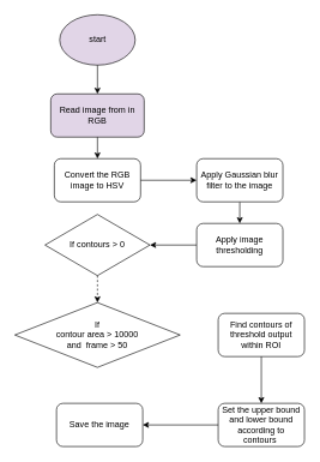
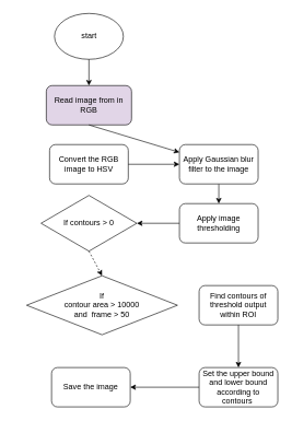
  <mxCell id="0" />
  <mxCell id="1" parent="0" />
- <mxCell id="2" value="start" style="ellipse;whiteSpace=wrap;html=1;fillColor=#e1d5e7;" parent="1" vertex="1"><mxGeometry x="82.5" y="20" width="105" height="70" as="geometry" /></mxCell>
+ <mxCell id="2" value="start" style="ellipse;whiteSpace=wrap;html=1;" parent="1" vertex="1"><mxGeometry x="82.5" y="20" width="105" height="70" as="geometry" /></mxCell>
  <mxCell id="3" value="Read image from in RGB" style="rounded=1;whiteSpace=wrap;html=1;fillColor=#e1d5e7;" parent="1" vertex="1"><mxGeometry x="70" y="130" width="130" height="60" as="geometry" /></mxCell>
  <mxCell id="4" value="Convert the RGB image to HSV" style="rounded=1;whiteSpace=wrap;html=1;" parent="1" vertex="1"><mxGeometry x="75" y="220" width="120" height="60" as="geometry" /></mxCell>
  <mxCell id="5" value="Find contours of threshold output within ROI" style="rounded=1;whiteSpace=wrap;html=1;" parent="1" vertex="1"><mxGeometry x="303" y="435" width="120" height="60" as="geometry" /></mxCell>
  <mxCell id="6" value="If contours &amp;gt; 0" style="rhombus;whiteSpace=wrap;html=1;" parent="1" vertex="1"><mxGeometry x="62" y="297.5" width="146" height="85" as="geometry" /></mxCell>
- <mxCell id="7" value="If &lt;br&gt;contour area &amp;gt; 10000 &lt;br&gt;and&amp;nbsp; frame &amp;gt; 50" style="rhombus;whiteSpace=wrap;html=1;" parent="1" vertex="1"><mxGeometry x="20" y="420" width="230" height="90" as="geometry" /></mxCell>
+ <mxCell id="7" value="If &lt;br&gt;contour area &amp;gt; 10000 &lt;br&gt;and&amp;nbsp; frame &amp;gt; 50" style="rhombus;whiteSpace=wrap;html=1;" parent="1" vertex="1"><mxGeometry x="40" y="420" width="230" height="90" as="geometry" /></mxCell>
  <mxCell id="8" value="Set the upper bound and lower bound according to contours&amp;nbsp;" style="rounded=1;whiteSpace=wrap;html=1;" parent="1" vertex="1"><mxGeometry x="303" y="560" width="120" height="60" as="geometry" /></mxCell>
  <mxCell id="9" value="Save the image" style="rounded=1;whiteSpace=wrap;html=1;" parent="1" vertex="1"><mxGeometry x="78" y="560" width="120" height="60" as="geometry" /></mxCell>
  <mxCell id="10" value="" style="endArrow=classic;html=1;exitX=0.5;exitY=1;exitDx=0;exitDy=0;entryX=0.5;entryY=0;entryDx=0;entryDy=0;" parent="1" source="2" target="3" edge="1"><mxGeometry width="50" height="50" relative="1" as="geometry"><mxPoint x="263" y="290" as="sourcePoint" /><mxPoint x="313" y="240" as="targetPoint" /></mxGeometry></mxCell>
- <mxCell id="11" value="" style="endArrow=classic;html=1;exitX=0.5;exitY=1;exitDx=0;exitDy=0;entryX=0.5;entryY=0;entryDx=0;entryDy=0;" parent="1" source="3" target="4" edge="1"><mxGeometry width="50" height="50" relative="1" as="geometry"><mxPoint x="273" y="300" as="sourcePoint" /><mxPoint x="323" y="250" as="targetPoint" /></mxGeometry></mxCell>
+ <mxCell id="11" value="" style="endArrow=classic;html=1;exitX=0.5;exitY=1;exitDx=0;exitDy=0;" parent="1" source="3" target="18" edge="1"><mxGeometry width="50" height="50" relative="1" as="geometry"><mxPoint x="273" y="300" as="sourcePoint" /><mxPoint x="323" y="250" as="targetPoint" /></mxGeometry></mxCell>
  <mxCell id="12" value="" style="endArrow=classic;html=1;exitX=1;exitY=0.5;exitDx=0;exitDy=0;entryX=0;entryY=0.5;entryDx=0;entryDy=0;" parent="1" source="4" edge="1"><mxGeometry width="50" height="50" relative="1" as="geometry"><mxPoint x="283" y="310" as="sourcePoint" /><mxPoint x="273" y="250" as="targetPoint" /></mxGeometry></mxCell>
  <mxCell id="13" value="" style="endArrow=classic;html=1;exitX=0.5;exitY=1;exitDx=0;exitDy=0;entryX=0.5;entryY=0;entryDx=0;entryDy=0;" parent="1" edge="1"><mxGeometry width="50" height="50" relative="1" as="geometry"><mxPoint x="333" y="280" as="sourcePoint" /><mxPoint x="333" y="310" as="targetPoint" /></mxGeometry></mxCell>
  <mxCell id="14" value="" style="endArrow=classic;html=1;exitX=0;exitY=0.5;exitDx=0;exitDy=0;entryX=1;entryY=0.5;entryDx=0;entryDy=0;" parent="1" target="6" edge="1"><mxGeometry width="50" height="50" relative="1" as="geometry"><mxPoint x="273" y="340" as="sourcePoint" /><mxPoint x="353" y="280" as="targetPoint" /></mxGeometry></mxCell>
  <mxCell id="15" value="" style="endArrow=classic;html=1;exitX=0.5;exitY=1;exitDx=0;exitDy=0;entryX=0.5;entryY=0;entryDx=0;entryDy=0;dashed=1;" parent="1" source="6" target="7" edge="1"><mxGeometry width="50" height="50" relative="1" as="geometry"><mxPoint x="313" y="340" as="sourcePoint" /><mxPoint x="363" y="290" as="targetPoint" /></mxGeometry></mxCell>
  <mxCell id="16" value="" style="endArrow=classic;html=1;exitX=0.5;exitY=1;exitDx=0;exitDy=0;entryX=0.5;entryY=0;entryDx=0;entryDy=0;" parent="1" source="5" target="8" edge="1"><mxGeometry width="50" height="50" relative="1" as="geometry"><mxPoint x="333" y="360" as="sourcePoint" /><mxPoint x="383" y="310" as="targetPoint" /></mxGeometry></mxCell>
  <mxCell id="17" value="" style="endArrow=classic;html=1;exitX=0;exitY=0.5;exitDx=0;exitDy=0;entryX=1;entryY=0.5;entryDx=0;entryDy=0;" parent="1" source="8" target="9" edge="1"><mxGeometry width="50" height="50" relative="1" as="geometry"><mxPoint x="263" y="550" as="sourcePoint" /><mxPoint x="313" y="500" as="targetPoint" /></mxGeometry></mxCell>
  <mxCell id="18" value="Apply Gaussian blur filter to the image" style="rounded=1;whiteSpace=wrap;html=1;" vertex="1" parent="1"><mxGeometry x="273" y="220" width="120" height="60" as="geometry" /></mxCell>
  <mxCell id="19" value="Apply image thresholding" style="rounded=1;whiteSpace=wrap;html=1;" vertex="1" parent="1"><mxGeometry x="273" y="310" width="120" height="60" as="geometry" /></mxCell>
